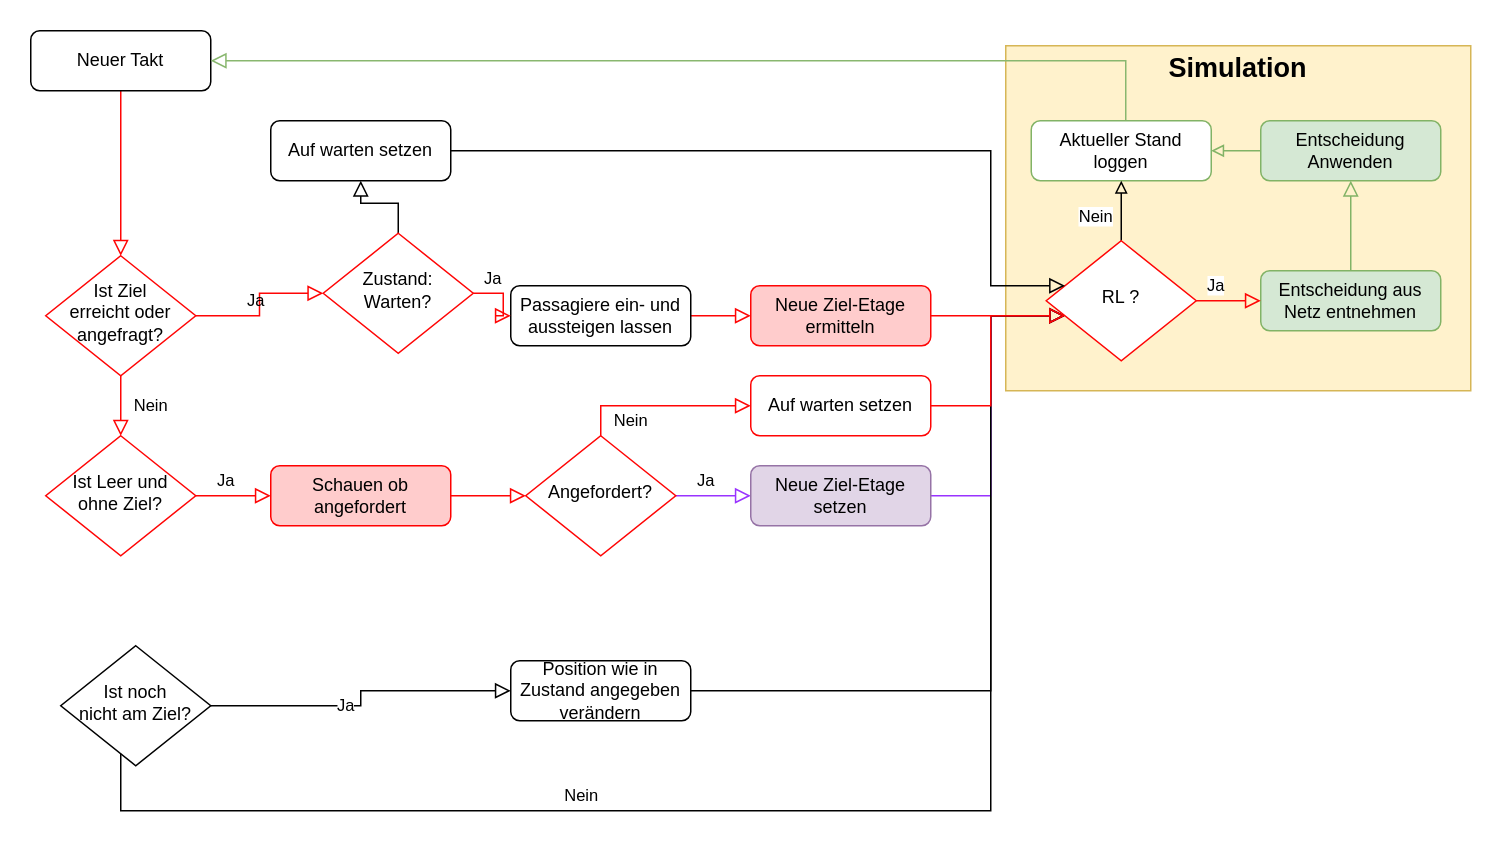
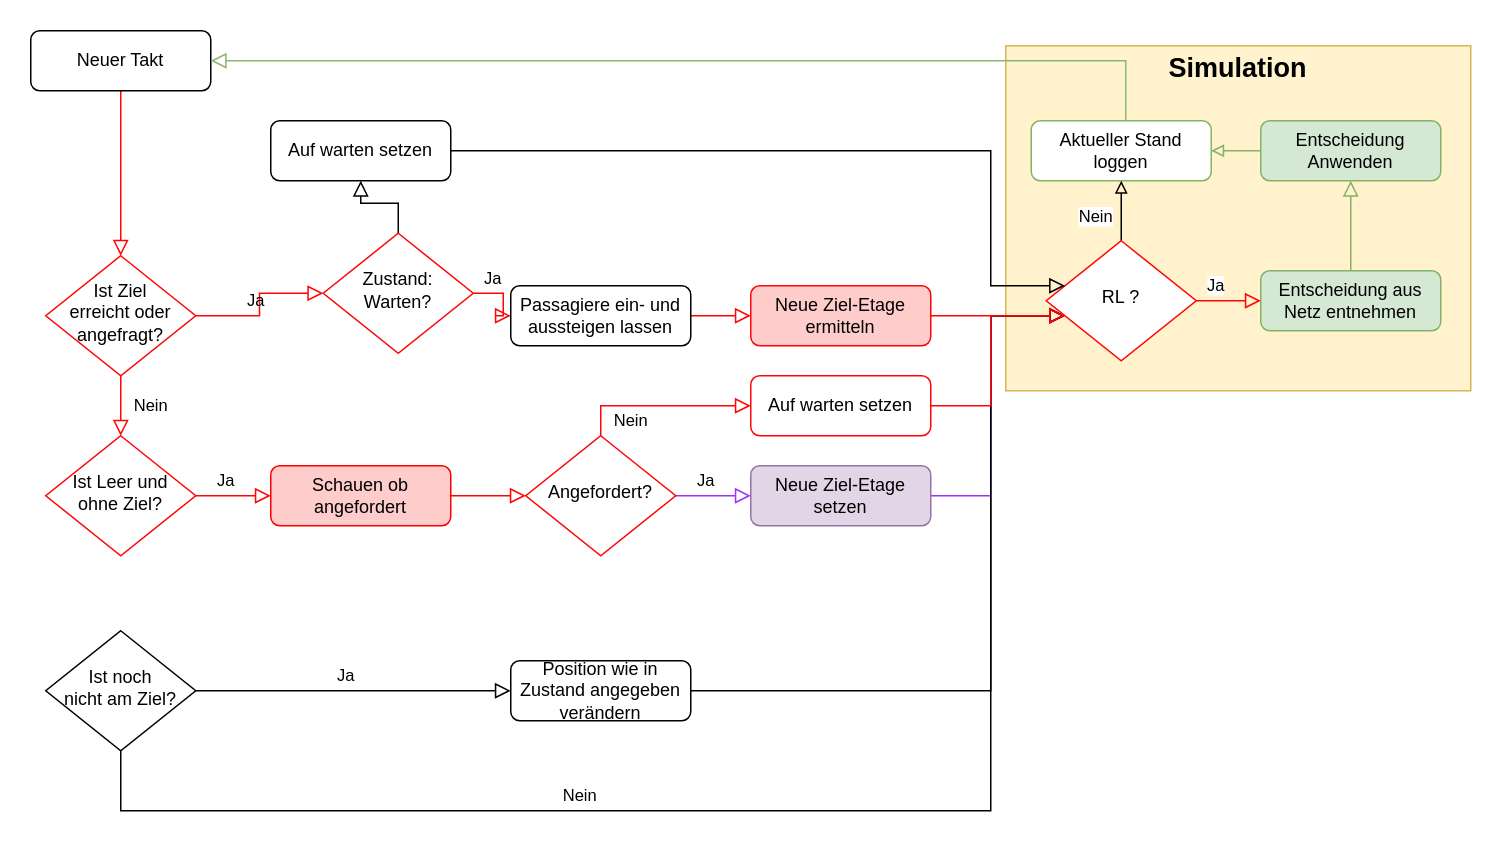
  <mxCell id="0" />
  <mxCell id="1" parent="0" />
  <mxCell id="2" value="" style="rounded=0;whiteSpace=wrap;html=1;fillColor=#fff2cc;strokeColor=#d6b656;" vertex="1" parent="1"><mxGeometry x="670" y="30" width="310" height="230" as="geometry" /></mxCell>
  <mxCell id="3" value="" style="rounded=0;html=1;jettySize=auto;orthogonalLoop=1;fontSize=11;endArrow=block;endFill=0;endSize=8;strokeWidth=1;shadow=0;labelBackgroundColor=none;edgeStyle=orthogonalEdgeStyle;strokeColor=#FF0505;" parent="1" source="4" target="7" edge="1"><mxGeometry relative="1" as="geometry" /></mxCell>
  <mxCell id="4" value="Neuer Takt" style="rounded=1;whiteSpace=wrap;html=1;fontSize=12;glass=0;strokeWidth=1;shadow=0;" parent="1" vertex="1"><mxGeometry x="20" y="20" width="120" height="40" as="geometry" /></mxCell>
  <mxCell id="5" value="Nein" style="rounded=0;html=1;jettySize=auto;orthogonalLoop=1;fontSize=11;endArrow=block;endFill=0;endSize=8;strokeWidth=1;shadow=0;labelBackgroundColor=none;edgeStyle=orthogonalEdgeStyle;strokeColor=#FF0505;" parent="1" source="7" target="11" edge="1"><mxGeometry y="20" relative="1" as="geometry"><mxPoint as="offset" /></mxGeometry></mxCell>
  <mxCell id="6" value="Ja" style="edgeStyle=orthogonalEdgeStyle;rounded=0;html=1;jettySize=auto;orthogonalLoop=1;fontSize=11;endArrow=block;endFill=0;endSize=8;strokeWidth=1;shadow=0;labelBackgroundColor=none;strokeColor=#FF0505;" parent="1" source="7" target="22" edge="1"><mxGeometry x="-0.2" y="10" relative="1" as="geometry"><mxPoint as="offset" /></mxGeometry></mxCell>
  <mxCell id="7" value="Ist Ziel &lt;br&gt;erreicht oder &lt;br&gt;angefragt?" style="rhombus;whiteSpace=wrap;html=1;shadow=0;fontFamily=Helvetica;fontSize=12;align=center;strokeWidth=1;spacing=6;spacingTop=-4;strokeColor=#FF0505;" parent="1" vertex="1"><mxGeometry x="30" y="170" width="100" height="80" as="geometry" /></mxCell>
  <mxCell id="8" value="" style="edgeStyle=orthogonalEdgeStyle;rounded=0;orthogonalLoop=1;jettySize=auto;html=1;endSize=8;endArrow=block;endFill=0;strokeColor=#FF0505;" parent="1" source="9" target="23" edge="1"><mxGeometry relative="1" as="geometry" /></mxCell>
  <mxCell id="9" value="Passagiere ein- und aussteigen lassen" style="rounded=1;whiteSpace=wrap;html=1;fontSize=12;glass=0;strokeWidth=1;shadow=0;" parent="1" vertex="1"><mxGeometry x="340" y="190" width="120" height="40" as="geometry" /></mxCell>
  <mxCell id="10" value="Ja" style="edgeStyle=orthogonalEdgeStyle;rounded=0;html=1;jettySize=auto;orthogonalLoop=1;fontSize=11;endArrow=block;endFill=0;endSize=8;strokeWidth=1;shadow=0;labelBackgroundColor=none;strokeColor=#FF0505;" parent="1" source="11" target="13" edge="1"><mxGeometry x="-0.2" y="10" relative="1" as="geometry"><mxPoint as="offset" /></mxGeometry></mxCell>
  <mxCell id="11" value="Ist Leer und&lt;br&gt;ohne Ziel?" style="rhombus;whiteSpace=wrap;html=1;shadow=0;fontFamily=Helvetica;fontSize=12;align=center;strokeWidth=1;spacing=6;spacingTop=-4;strokeColor=#FF0505;" parent="1" vertex="1"><mxGeometry x="30" y="290" width="100" height="80" as="geometry" /></mxCell>
  <mxCell id="12" value="" style="edgeStyle=orthogonalEdgeStyle;rounded=0;orthogonalLoop=1;jettySize=auto;html=1;endSize=8;endArrow=block;endFill=0;strokeColor=#FF0505;" parent="1" source="13" target="27" edge="1"><mxGeometry relative="1" as="geometry" /></mxCell>
  <mxCell id="13" value="Schauen ob angefordert" style="rounded=1;whiteSpace=wrap;html=1;fontSize=12;glass=0;strokeWidth=1;shadow=0;strokeColor=#ff0000;fillColor=#FFCCCC;" parent="1" vertex="1"><mxGeometry x="180" y="310" width="120" height="40" as="geometry" /></mxCell>
  <mxCell id="14" value="Ja" style="edgeStyle=orthogonalEdgeStyle;rounded=0;orthogonalLoop=1;jettySize=auto;html=1;endSize=8;endArrow=block;endFill=0;" parent="1" source="15" target="19" edge="1"><mxGeometry x="-0.048" y="10" relative="1" as="geometry"><Array as="points" /><mxPoint as="offset" /></mxGeometry></mxCell>
- <mxCell id="15" value="Ist noch &lt;br&gt;nicht am Ziel?" style="rhombus;whiteSpace=wrap;html=1;shadow=0;fontFamily=Helvetica;fontSize=12;align=center;strokeWidth=1;spacing=6;spacingTop=-4;" parent="1" vertex="1"><mxGeometry x="40" y="430" width="100" height="80" as="geometry" /></mxCell>
+ <mxCell id="15" value="Ist noch &lt;br&gt;nicht am Ziel?" style="rhombus;whiteSpace=wrap;html=1;shadow=0;fontFamily=Helvetica;fontSize=12;align=center;strokeWidth=1;spacing=6;spacingTop=-4;" parent="1" vertex="1"><mxGeometry x="30" y="420" width="100" height="80" as="geometry" /></mxCell>
  <mxCell id="16" style="edgeStyle=orthogonalEdgeStyle;rounded=0;orthogonalLoop=1;jettySize=auto;html=1;endSize=8;endArrow=block;endFill=0;strokeColor=#89b76f;" parent="1" source="17" target="4" edge="1"><mxGeometry relative="1" as="geometry"><Array as="points"><mxPoint x="750" y="40" /></Array></mxGeometry></mxCell>
  <mxCell id="17" value="Aktueller Stand loggen" style="rounded=1;whiteSpace=wrap;html=1;fontSize=12;glass=0;strokeWidth=1;shadow=0;strokeColor=#82b366;" parent="1" vertex="1"><mxGeometry x="687" y="80" width="120" height="40" as="geometry" /></mxCell>
  <mxCell id="18" value="Nein" style="edgeStyle=orthogonalEdgeStyle;rounded=0;html=1;jettySize=auto;orthogonalLoop=1;fontSize=11;endArrow=block;endFill=0;endSize=8;strokeWidth=1;shadow=0;labelBackgroundColor=none;" parent="1" source="15" target="41" edge="1"><mxGeometry x="-0.308" y="10" relative="1" as="geometry"><mxPoint as="offset" /><mxPoint x="140" y="340" as="sourcePoint" /><mxPoint x="190" y="340" as="targetPoint" /><Array as="points"><mxPoint x="80" y="540" /><mxPoint x="660" y="540" /><mxPoint x="660" y="210" /></Array></mxGeometry></mxCell>
  <mxCell id="19" value="Position wie in Zustand angegeben verändern" style="rounded=1;whiteSpace=wrap;html=1;fontSize=12;glass=0;strokeWidth=1;shadow=0;" parent="1" vertex="1"><mxGeometry x="340" y="440" width="120" height="40" as="geometry" /></mxCell>
  <mxCell id="20" value="Ja" style="edgeStyle=orthogonalEdgeStyle;rounded=0;orthogonalLoop=1;jettySize=auto;html=1;endSize=8;endArrow=block;endFill=0;strokeColor=#FF0505;" parent="1" source="22" target="9" edge="1"><mxGeometry x="-0.333" y="10" relative="1" as="geometry"><mxPoint as="offset" /></mxGeometry></mxCell>
  <mxCell id="21" value="Nein" style="edgeStyle=orthogonalEdgeStyle;rounded=0;orthogonalLoop=1;jettySize=auto;html=1;endSize=8;endArrow=block;endFill=0;" parent="1" source="22" target="24" edge="1"><mxGeometry x="-0.2" y="-20" relative="1" as="geometry"><mxPoint as="offset" /></mxGeometry></mxCell>
  <mxCell id="22" value="Zustand: Warten?" style="rhombus;whiteSpace=wrap;html=1;shadow=0;fontFamily=Helvetica;fontSize=12;align=center;strokeWidth=1;spacing=6;spacingTop=-4;strokeColor=#FF0505;" parent="1" vertex="1"><mxGeometry x="215" y="155" width="100" height="80" as="geometry" /></mxCell>
  <mxCell id="23" value="Neue Ziel-Etage ermitteln" style="rounded=1;whiteSpace=wrap;html=1;fontSize=12;glass=0;strokeWidth=1;shadow=0;strokeColor=#FF0505;fillColor=#FFCCCC;" parent="1" vertex="1"><mxGeometry x="500" y="190" width="120" height="40" as="geometry" /></mxCell>
  <mxCell id="24" value="Auf warten setzen" style="rounded=1;whiteSpace=wrap;html=1;fontSize=12;glass=0;strokeWidth=1;shadow=0;" parent="1" vertex="1"><mxGeometry x="180" y="80" width="120" height="40" as="geometry" /></mxCell>
  <mxCell id="25" value="Nein" style="edgeStyle=orthogonalEdgeStyle;rounded=0;orthogonalLoop=1;jettySize=auto;html=1;endSize=8;endArrow=block;endFill=0;strokeColor=#FF0505;" parent="1" source="27" target="28" edge="1"><mxGeometry x="-0.334" y="-10" relative="1" as="geometry"><Array as="points"><mxPoint x="400" y="270" /></Array><mxPoint as="offset" /></mxGeometry></mxCell>
  <mxCell id="26" value="Ja" style="edgeStyle=orthogonalEdgeStyle;rounded=0;orthogonalLoop=1;jettySize=auto;html=1;endSize=8;endArrow=block;endFill=0;strokeColor=#9933FF;" parent="1" source="27" target="30" edge="1"><mxGeometry x="-0.2" y="10" relative="1" as="geometry"><mxPoint as="offset" /></mxGeometry></mxCell>
  <mxCell id="27" value="Angefordert?" style="rhombus;whiteSpace=wrap;html=1;shadow=0;fontFamily=Helvetica;fontSize=12;align=center;strokeWidth=1;spacing=6;spacingTop=-4;strokeColor=#FF0505;fillColor=#FFFFFF;" parent="1" vertex="1"><mxGeometry x="350" y="290" width="100" height="80" as="geometry" /></mxCell>
  <mxCell id="28" value="Auf warten setzen" style="rounded=1;whiteSpace=wrap;html=1;fontSize=12;glass=0;strokeWidth=1;shadow=0;strokeColor=#FF0505;fillColor=#FFFFFF;" parent="1" vertex="1"><mxGeometry x="500" y="250" width="120" height="40" as="geometry" /></mxCell>
  <mxCell id="29" style="edgeStyle=orthogonalEdgeStyle;rounded=0;orthogonalLoop=1;jettySize=auto;html=1;endSize=8;endArrow=block;endFill=0;strokeColor=#9933FF;" parent="1" source="30" target="41" edge="1"><mxGeometry relative="1" as="geometry"><Array as="points"><mxPoint x="660" y="330" /><mxPoint x="660" y="210" /></Array></mxGeometry></mxCell>
  <mxCell id="30" value="Neue Ziel-Etage setzen" style="rounded=1;whiteSpace=wrap;html=1;fontSize=12;glass=0;strokeWidth=1;shadow=0;strokeColor=#9673a6;fillColor=#e1d5e7;" parent="1" vertex="1"><mxGeometry x="500" y="310" width="120" height="40" as="geometry" /></mxCell>
  <mxCell id="31" style="edgeStyle=orthogonalEdgeStyle;rounded=0;orthogonalLoop=1;jettySize=auto;html=1;endSize=8;endArrow=block;endFill=0;strokeColor=#FF0505;" parent="1" source="23" target="41" edge="1"><mxGeometry relative="1" as="geometry"><Array as="points"><mxPoint x="670" y="210" /><mxPoint x="670" y="210" /></Array></mxGeometry></mxCell>
  <mxCell id="32" value="Entscheidung aus Netz entnehmen" style="rounded=1;whiteSpace=wrap;html=1;fontSize=12;glass=0;strokeWidth=1;shadow=0;fillColor=#d5e8d4;strokeColor=#82b366;" vertex="1" parent="1"><mxGeometry x="840" y="180" width="120" height="40" as="geometry" /></mxCell>
  <mxCell id="33" style="edgeStyle=orthogonalEdgeStyle;rounded=0;orthogonalLoop=1;jettySize=auto;html=1;endArrow=block;endFill=0;fillColor=#d5e8d4;strokeColor=#82b366;" edge="1" parent="1" source="34" target="17"><mxGeometry relative="1" as="geometry" /></mxCell>
  <mxCell id="34" value="Entscheidung Anwenden" style="rounded=1;whiteSpace=wrap;html=1;fontSize=12;glass=0;strokeWidth=1;shadow=0;fillColor=#d5e8d4;strokeColor=#82b366;" vertex="1" parent="1"><mxGeometry x="840" y="80" width="120" height="40" as="geometry" /></mxCell>
  <mxCell id="35" style="edgeStyle=orthogonalEdgeStyle;rounded=0;orthogonalLoop=1;jettySize=auto;html=1;endSize=8;endArrow=block;endFill=0;strokeColor=#82b366;fillColor=#d5e8d4;" edge="1" parent="1" target="34" source="32"><mxGeometry relative="1" as="geometry"><Array as="points"><mxPoint x="900" y="150" /><mxPoint x="900" y="150" /></Array><mxPoint x="1000" y="-20" as="sourcePoint" /></mxGeometry></mxCell>
  <mxCell id="36" style="edgeStyle=orthogonalEdgeStyle;rounded=0;orthogonalLoop=1;jettySize=auto;html=1;endSize=8;endArrow=block;endFill=0;" parent="1" source="19" target="41" edge="1"><mxGeometry relative="1" as="geometry"><Array as="points"><mxPoint x="660" y="460" /><mxPoint x="660" y="210" /></Array></mxGeometry></mxCell>
  <mxCell id="37" value="Ja" style="edgeStyle=orthogonalEdgeStyle;rounded=0;orthogonalLoop=1;jettySize=auto;html=1;endSize=8;endArrow=block;endFill=0;strokeColor=#FF0505;" parent="1" source="41" target="32" edge="1"><mxGeometry x="-0.395" y="10" relative="1" as="geometry"><Array as="points"><mxPoint x="790" y="210" /></Array><mxPoint as="offset" /></mxGeometry></mxCell>
  <mxCell id="38" value="&lt;h2&gt;Simulation&lt;/h2&gt;" style="text;html=1;strokeColor=none;fillColor=none;align=center;verticalAlign=middle;whiteSpace=wrap;rounded=0;" vertex="1" parent="1"><mxGeometry x="795" y="30" width="60" height="30" as="geometry" /></mxCell>
  <mxCell id="39" value="" style="edgeStyle=orthogonalEdgeStyle;rounded=0;orthogonalLoop=1;jettySize=auto;html=1;endSize=8;endArrow=block;endFill=0;strokeColor=#FF0505;" edge="1" parent="1" source="28" target="41"><mxGeometry relative="1" as="geometry"><Array as="points"><mxPoint x="660" y="270" /><mxPoint x="660" y="210" /></Array><mxPoint x="620" y="270" as="sourcePoint" /><mxPoint x="840" y="210" as="targetPoint" /></mxGeometry></mxCell>
  <mxCell id="40" value="Nein" style="edgeStyle=orthogonalEdgeStyle;rounded=0;orthogonalLoop=1;jettySize=auto;html=1;endArrow=block;endFill=0;" edge="1" parent="1" source="41" target="17"><mxGeometry x="-0.2" y="17" relative="1" as="geometry"><mxPoint as="offset" /></mxGeometry></mxCell>
  <mxCell id="41" value="RL ?" style="rhombus;whiteSpace=wrap;html=1;shadow=0;fontFamily=Helvetica;fontSize=12;align=center;strokeWidth=1;spacing=6;spacingTop=-4;strokeColor=#FF0505;" vertex="1" parent="1"><mxGeometry x="697" y="160" width="100" height="80" as="geometry" /></mxCell>
  <mxCell id="42" style="edgeStyle=orthogonalEdgeStyle;rounded=0;orthogonalLoop=1;jettySize=auto;html=1;endSize=8;endArrow=block;endFill=0;" parent="1" source="24" target="41" edge="1"><mxGeometry relative="1" as="geometry"><Array as="points"><mxPoint x="660" y="100" /><mxPoint x="660" y="190" /></Array></mxGeometry></mxCell>
